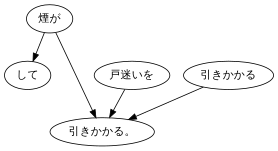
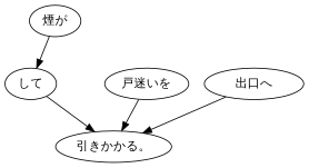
  digraph {
    n1 [label="して"]
    n2 [label="引きかかる。"]
    n3 [label="煙が"]
    n4 [label="戸迷いを"]
-   n5 [label="引きかかる"]
-   n3 -> n2
+   n5 [label="出口へ"]
+   n1 -> n2
    n3 -> n1
    n4 -> n2
    n5 -> n2
  }
